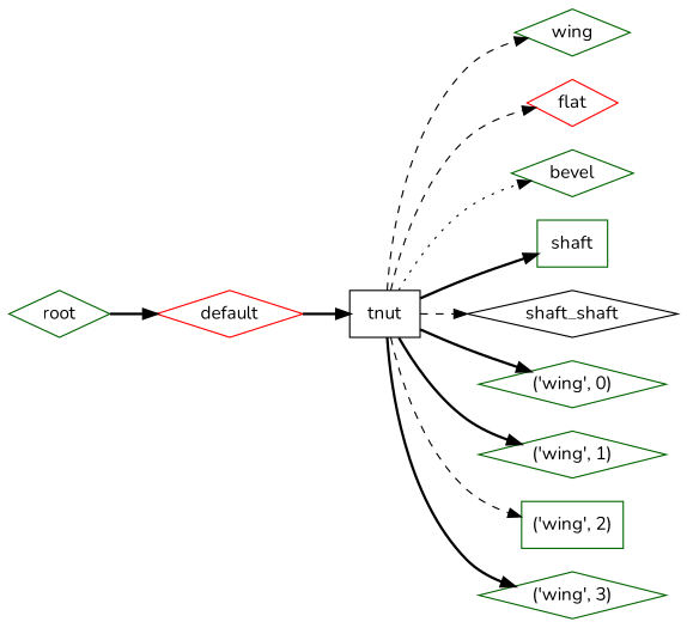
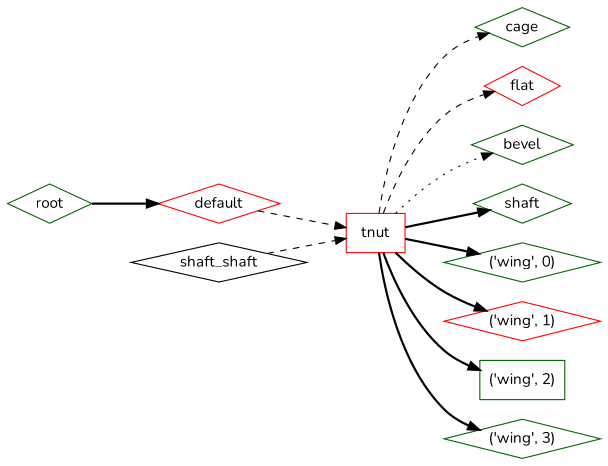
  digraph {
    fontname=Nunito
    rankdir=LR
    node [color=darkgreen fontname=Nunito shape=diamond]
    edge [fontname=Nunito style=bold]
    n1 [label=root]
    n2 [color=red label=default]
-   n3 [color=black label=tnut shape=box]
-   n4 [label=wing]
+   n3 [color=red label=tnut shape=box]
+   n4 [label=cage]
    n5 [color=red label=flat]
    n6 [label=bevel]
-   n7 [label=shaft shape=box]
+   n7 [label=shaft]
    n8 [color=black label=shaft_shaft]
    n9 [label="\('wing',\ 0\)"]
-   n10 [label="\('wing',\ 1\)"]
+   n10 [color=red label="\('wing',\ 1\)"]
    n11 [label="\('wing',\ 2\)" shape=box]
    n12 [label="\('wing',\ 3\)"]
    n1 -> n2
-   n2 -> n3
+   n2 -> n3 [style=dashed]
    n3 -> n4 [style=dashed]
    n3 -> n5 [style=dashed]
    n3 -> n6 [style=dotted]
    n3 -> n7
-   n3 -> n8 [style=dashed]
+   n8 -> n3 [style=dashed]
    n3 -> n9
    n3 -> n10
-   n3 -> n11 [style=dashed]
+   n3 -> n11
    n3 -> n12
  }
